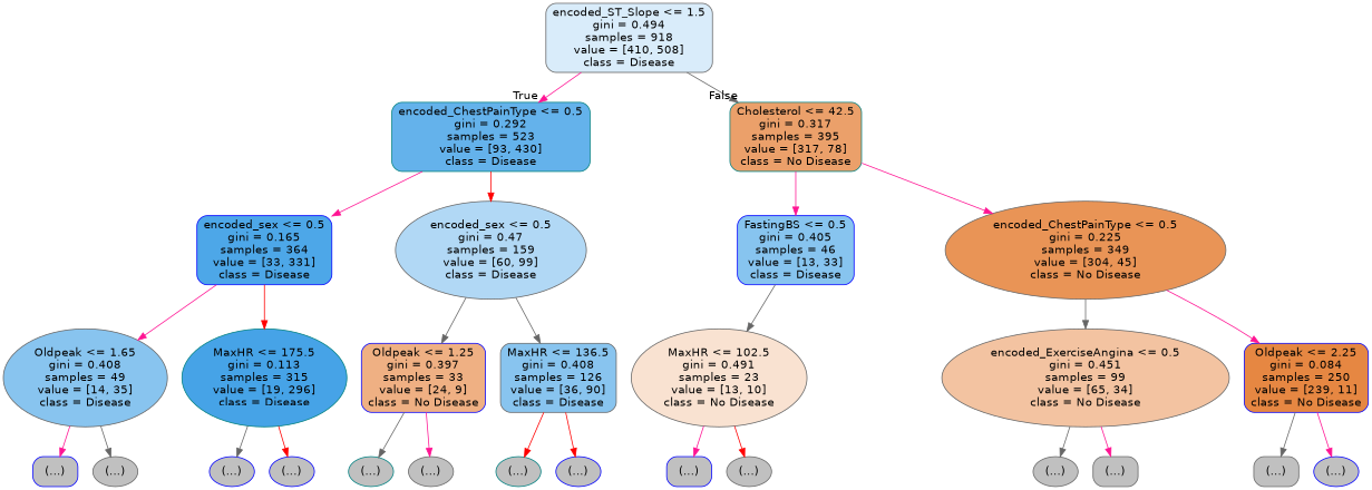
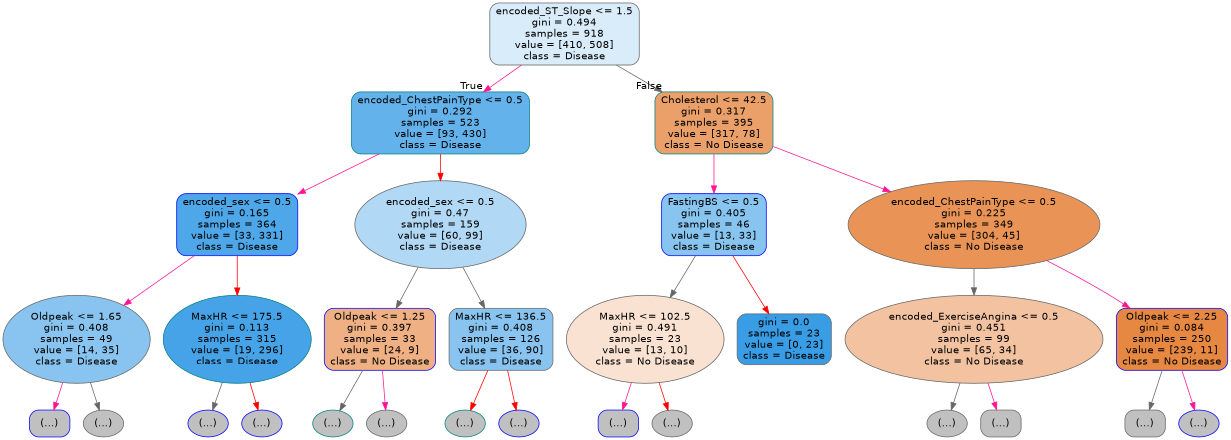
  digraph {
    node [color=gray40 fillcolor="#C0C0C0" fontname=helvetica shape=ellipse style="filled, rounded"]
    edge [fontname=helvetica color=deeppink]
    n1 [fillcolor="#d9ecfa" label="encoded_ST_Slope <= 1.5\ngini = 0.494\nsamples = 918\nvalue = [410, 508]\nclass = Disease" shape=box]
    n2 [color=teal fillcolor="#64b2eb" label="encoded_ChestPainType <= 0.5\ngini = 0.292\nsamples = 523\nvalue = [93, 430]\nclass = Disease" shape=box]
    n3 [color=teal fillcolor="#eba06a" label="Cholesterol <= 42.5\ngini = 0.317\nsamples = 395\nvalue = [317, 78]\nclass = No Disease" shape=box]
    n4 [color=blue fillcolor="#4da7e8" label="encoded_sex <= 0.5\ngini = 0.165\nsamples = 364\nvalue = [33, 331]\nclass = Disease" shape=box]
    n5 [fillcolor="#b1d8f5" label="encoded_sex <= 0.5\ngini = 0.47\nsamples = 159\nvalue = [60, 99]\nclass = Disease"]
    n6 [fillcolor="#88c4ef" label="Oldpeak <= 1.65\ngini = 0.408\nsamples = 49\nvalue = [14, 35]\nclass = Disease"]
    n7 [color=teal fillcolor="#46a3e7" label="MaxHR <= 175.5\ngini = 0.113\nsamples = 315\nvalue = [19, 296]\nclass = Disease"]
    n8 [color=blue label="(...)" shape=box]
    n9 [label="(...)"]
    n10 [color=blue label="(...)"]
    n11 [color=blue label="(...)"]
    n12 [color=blue fillcolor="#efb083" label="Oldpeak <= 1.25\ngini = 0.397\nsamples = 33\nvalue = [24, 9]\nclass = No Disease" shape=box]
    n13 [fillcolor="#88c4ef" label="MaxHR <= 136.5\ngini = 0.408\nsamples = 126\nvalue = [36, 90]\nclass = Disease" shape=box]
    n14 [color=teal label="(...)"]
    n15 [label="(...)"]
    n16 [color=teal label="(...)"]
    n17 [color=blue label="(...)"]
    n18 [color=blue fillcolor="#87c4ef" label="FastingBS <= 0.5\ngini = 0.405\nsamples = 46\nvalue = [13, 33]\nclass = Disease" shape=box]
    n19 [fillcolor="#e99456" label="encoded_ChestPainType <= 0.5\ngini = 0.225\nsamples = 349\nvalue = [304, 45]\nclass = No Disease"]
    n20 [fillcolor="#f9e2d1" label="MaxHR <= 102.5\ngini = 0.491\nsamples = 23\nvalue = [13, 10]\nclass = No Disease"]
+   n21 [fillcolor="#399de5" label="gini = 0.0\nsamples = 23\nvalue = [0, 23]\nclass = Disease" shape=box]
    n22 [color=blue label="(...)" shape=box]
    n23 [label="(...)"]
    n24 [fillcolor="#f3c3a1" label="encoded_ExerciseAngina <= 0.5\ngini = 0.451\nsamples = 99\nvalue = [65, 34]\nclass = No Disease"]
    n25 [color=blue fillcolor="#e68742" label="Oldpeak <= 2.25\ngini = 0.084\nsamples = 250\nvalue = [239, 11]\nclass = No Disease" shape=box]
    n26 [label="(...)"]
    n27 [label="(...)" shape=box]
    n28 [label="(...)" shape=box]
    n29 [color=blue label="(...)"]
    n1 -> n2 [headlabel=True labelangle=45 labeldistance=2.5]
    n1 -> n3 [headlabel=False labelangle=-45 labeldistance=2.5 color=gray40]
    n2 -> n4
    n2 -> n5 [color=red]
    n3 -> n18
    n3 -> n19
    n4 -> n6
    n4 -> n7 [color=red]
    n5 -> n12 [color=gray40]
    n5 -> n13 [color=gray40]
    n6 -> n8
    n6 -> n9 [color=gray40]
    n7 -> n10 [color=gray40]
    n7 -> n11 [color=red]
    n12 -> n14 [color=gray40]
    n12 -> n15
    n13 -> n16 [color=red]
    n13 -> n17 [color=red]
    n18 -> n20 [color=gray40]
+   n18 -> n21 [color=red]
    n19 -> n24 [color=gray40]
    n19 -> n25
    n20 -> n22
    n20 -> n23 [color=red]
    n24 -> n26 [color=gray40]
    n24 -> n27
    n25 -> n28 [color=gray40]
    n25 -> n29
  }
